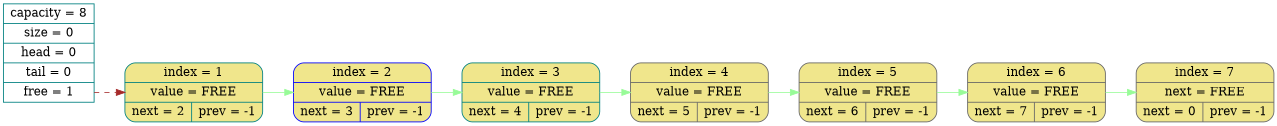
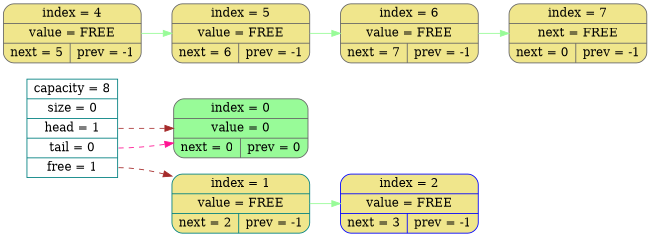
  digraph {
    rankdir=LR
    node [color=gray40 shape=Mrecord fillcolor="#F0E68C" style=filled]
    edge [color="#98FB98"]
-   n1 [color=teal label="{{capacity = 8 | size = 0 | <f0> head = 0 | <f1> tail = 0 | <f2> free = 1}}" shape=record fillcolor="" style=""]
+   n1 [color=teal label="{{capacity = 8 | size = 0 | <f0> head = 1 | <f1> tail = 0 | <f2> free = 1}}" shape=record fillcolor="" style=""]
+   n2 [fillcolor="#98FB98" label="{index = 0} | {value = 0} | {next = 0 | prev = 0}"]
    n3 [color=teal label="{index = 1} | {value = FREE} | {next = 2 | prev = -1}"]
    n4 [color=blue label="{index = 2} | {value = FREE} | {next = 3 | prev = -1}"]
-   n5 [color=teal label="{index = 3} | {value = FREE} | {next = 4 | prev = -1}"]
    n6 [label="{index = 4} | {value = FREE} | {next = 5 | prev = -1}"]
    n7 [label="{index = 5} | {value = FREE} | {next = 6 | prev = -1}"]
    n8 [label="{index = 6} | {value = FREE} | {next = 7 | prev = -1}"]
    n9 [label="{index = 7} | {next = FREE} | {next = 0 | prev = -1}"]
+   n1 -> n2 [color=brown style=dashed tailport=f0]
+   n1 -> n2 [color=deeppink style=dashed tailport=f1]
    n1 -> n3 [color=brown style=dashed tailport=f2]
    n3 -> n4
-   n4 -> n5
-   n5 -> n6
    n6 -> n7
    n7 -> n8
    n8 -> n9
  }
